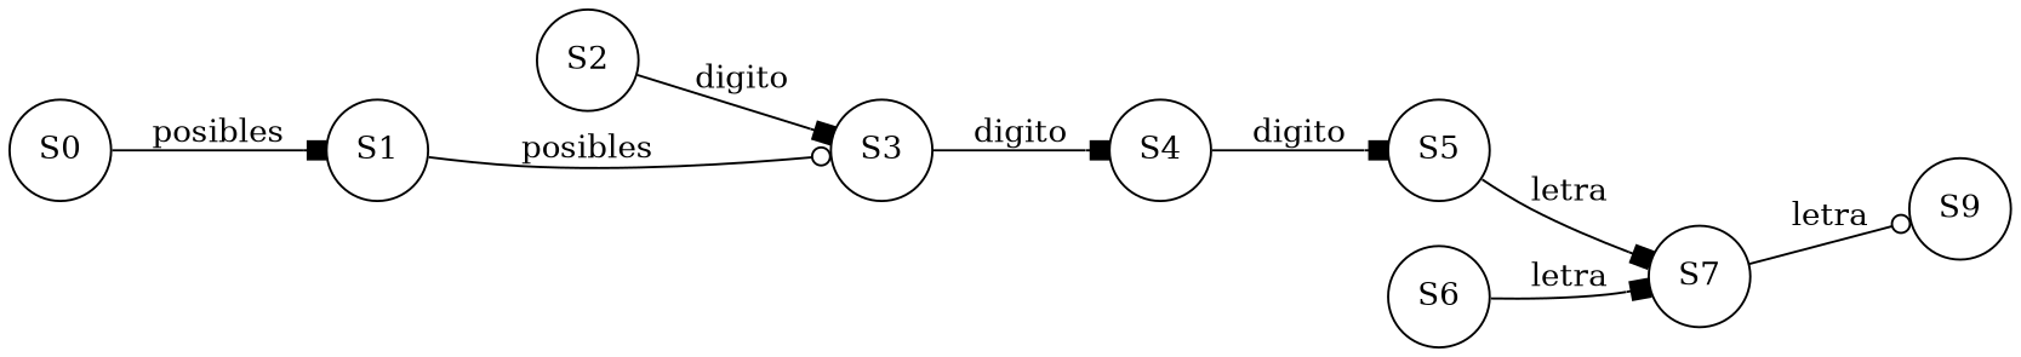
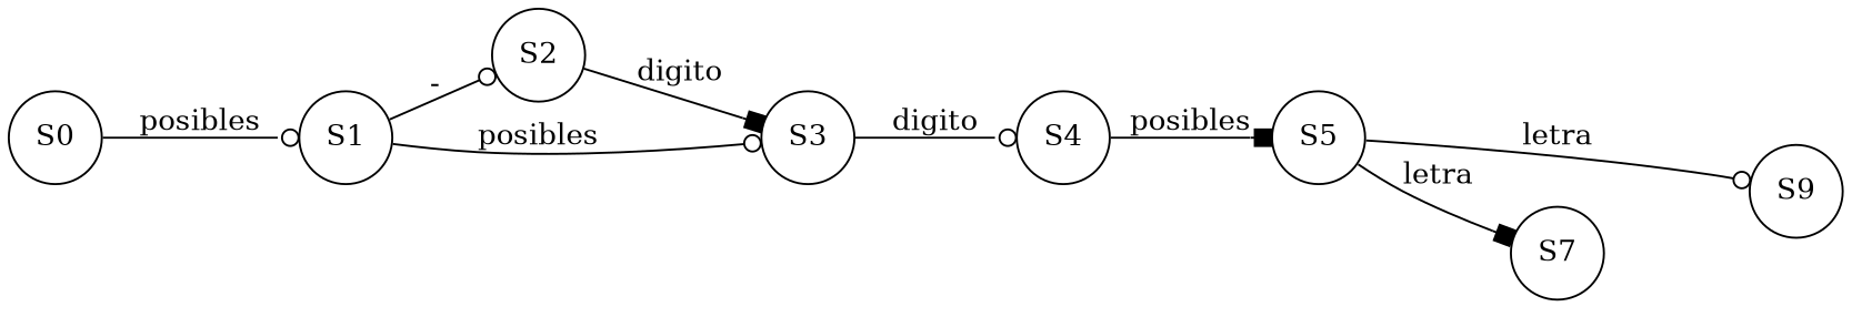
  digraph {
    rankdir=LR
    node [shape=circle]
    edge [arrowhead=box]
    n1 [label=S0]
    n2 [label=S1]
    n3 [label=S2]
    n4 [label=S3]
    n5 [label=S4]
    n6 [label=S5]
    n7 [label=S7]
-   n8 [label=S6]
    n9 [label=S9]
-   n1 -> n2 [label=posibles]
+   n1 -> n2 [arrowhead=odot label=posibles]
+   n2 -> n3 [arrowhead=odot label="-"]
    n2 -> n4 [arrowhead=odot label=posibles]
    n3 -> n4 [label=digito]
-   n4 -> n5 [label=digito]
-   n5 -> n6 [label=digito]
+   n4 -> n5 [arrowhead=odot label=digito]
+   n5 -> n6 [label=posibles]
    n6 -> n7 [label=letra]
-   n7 -> n9 [arrowhead=odot label=letra]
-   n8 -> n7 [label=letra]
+   n6 -> n9 [arrowhead=odot label=letra]
  }
